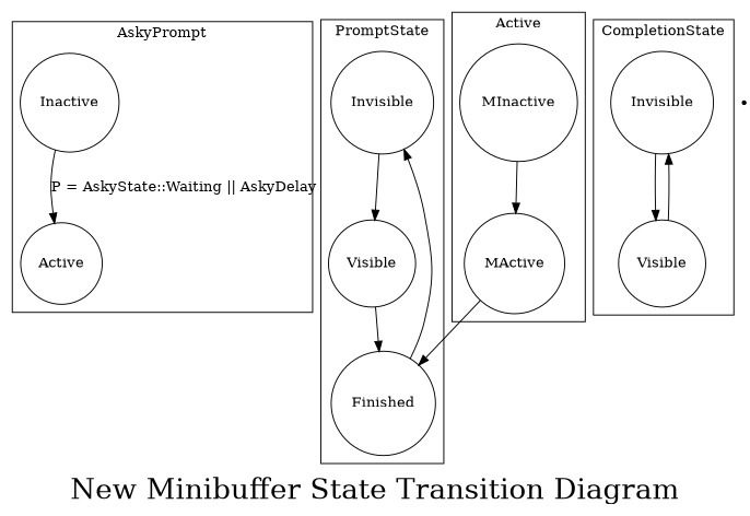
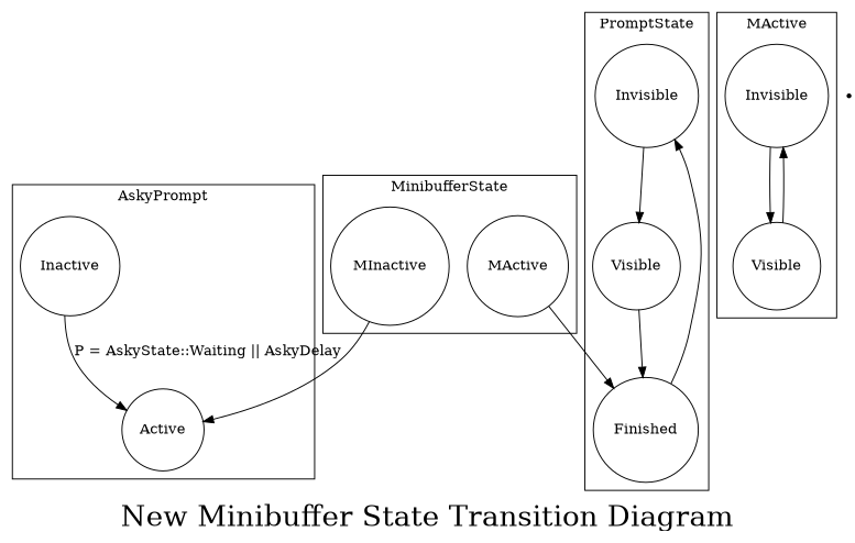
  digraph {
    label=<<font point-size="28">New Minibuffer State Transition Diagram</font>>
    node [shape=circle]
    Inactive
    Active
    Invisible
    Visible
    Finished
    n6 [label=Invisible]
    n7 [label=Visible]
    MActive
    MInactive
    ENTRY [shape=point]
    subgraph cluster_1 {
      label=AskyPrompt
      Inactive
      Active
    }
    subgraph cluster_2 {
      label=PromptState
      Invisible
      Visible
      Finished
    }
    subgraph cluster_3 {
-     label=CompletionState
+     label=MActive
      n6
      n7
    }
    subgraph cluster_4 {
-     label=Active
+     label=MinibufferState
      MActive
      MInactive
    }
    Inactive -> Active [label="P = AskyState::Waiting || AskyDelay"]
    Invisible -> Visible
    Visible -> Finished
    Finished -> Invisible
    n6 -> n7
    n7 -> n6
    MActive -> Finished
-   MInactive -> MActive
+   MInactive -> Active
  }
